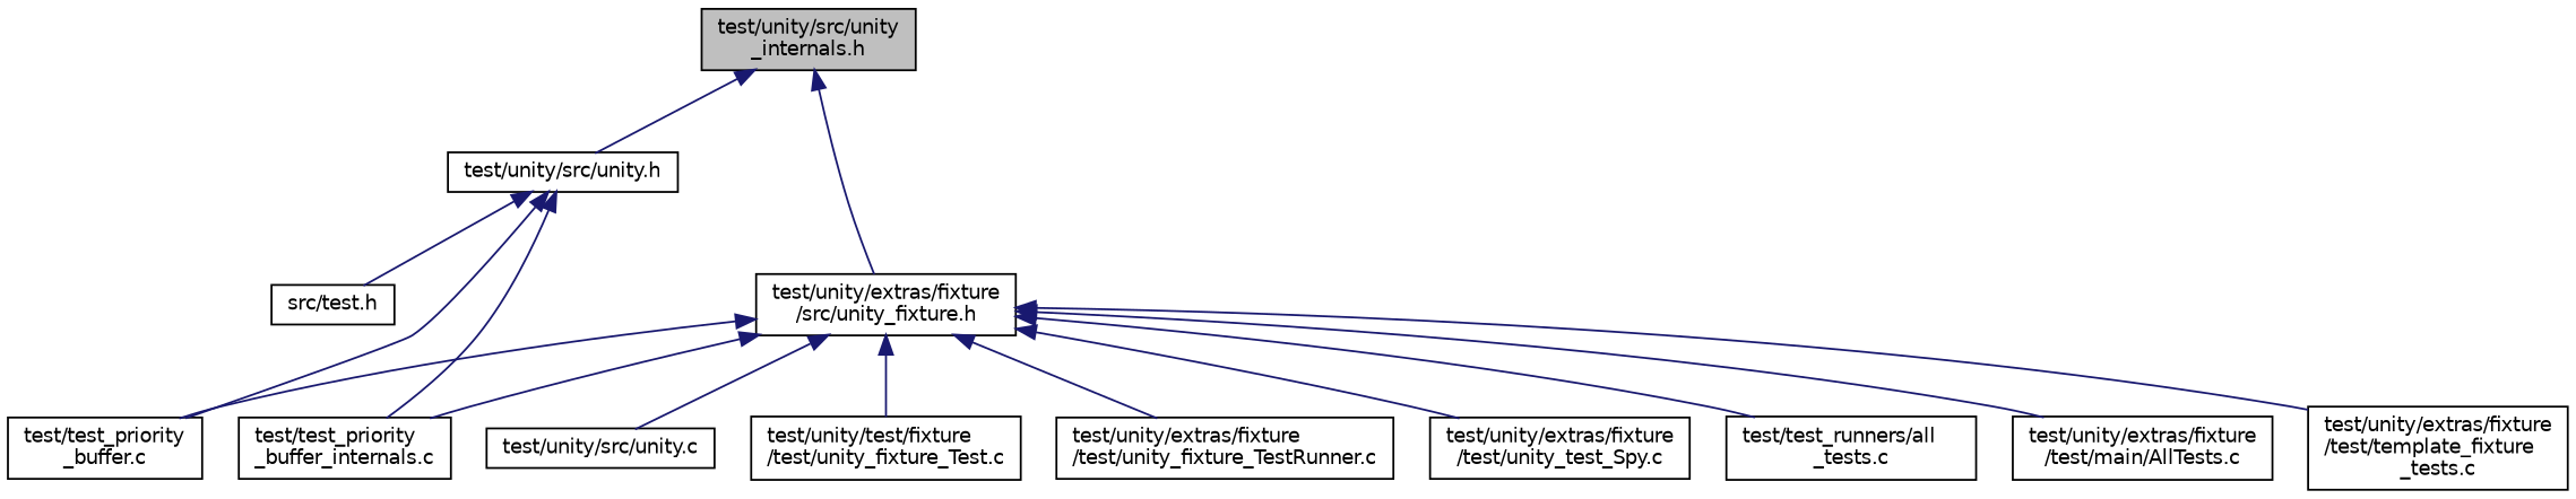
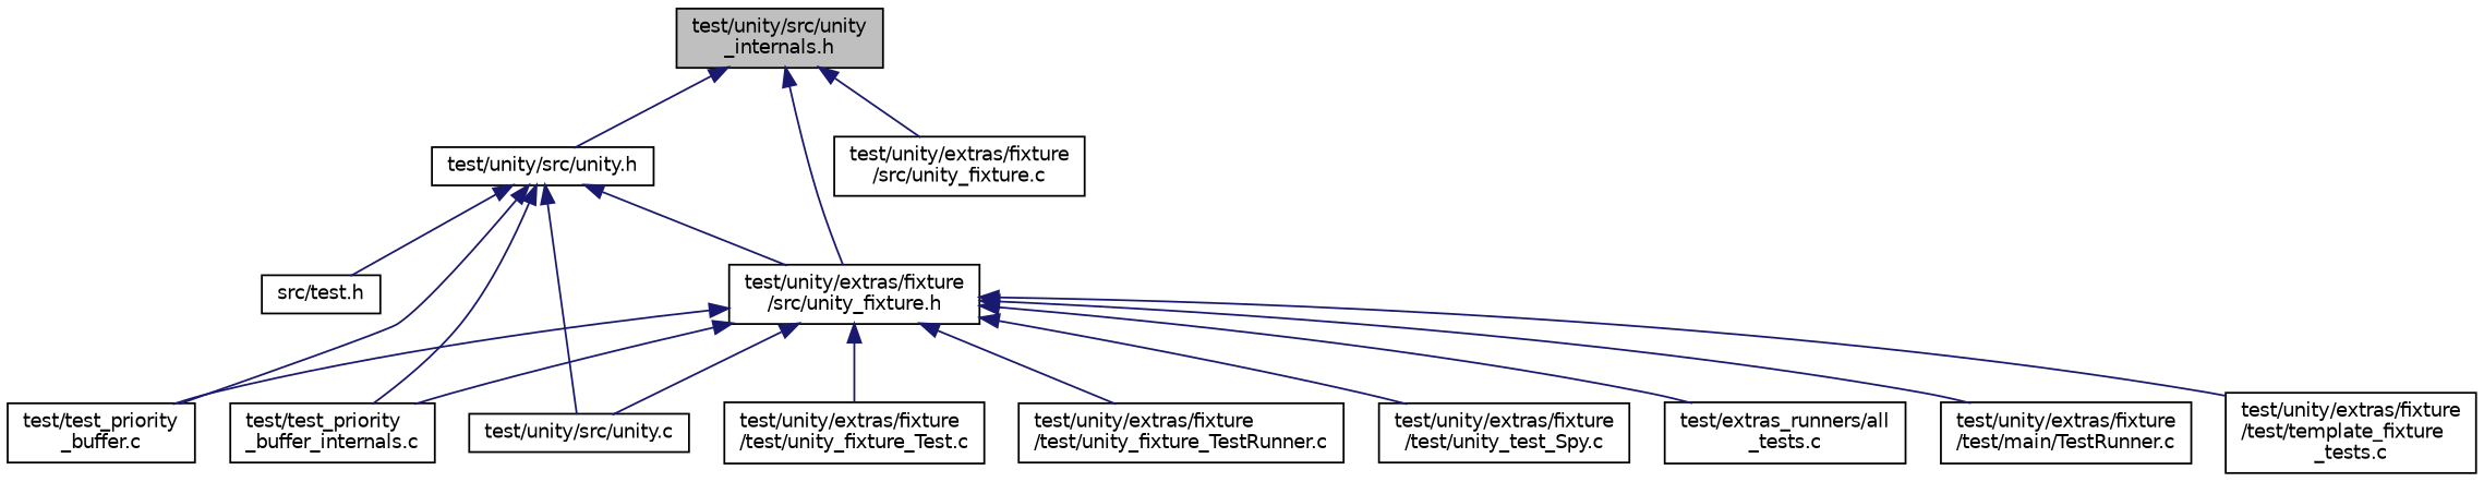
  digraph {
    node [color=black fillcolor=white fontname=Helvetica fontsize=10 shape=record style=filled]
    edge [color=midnightblue dir=back fontname=Helvetica fontsize=10 labelfontname=Helvetica labelfontsize=10 style=solid]
    n1 [fillcolor=grey75 fontcolor=black height=0.2 label="test/unity/src/unity\l_internals.h" width=0.4]
    n2 [height=0.2 label="test/unity/extras/fixture\l/src/unity_fixture.h" width=0.4]
+   n3 [height=0.2 label="test/unity/extras/fixture\l/src/unity_fixture.c" width=0.4]
    n4 [height=0.2 label="test/unity/src/unity.h" width=0.4]
    n5 [height=0.2 label="test/test_priority\l_buffer.c" width=0.4]
    n6 [height=0.2 label="test/test_priority\l_buffer_internals.c" width=0.4]
-   n7 [height=0.2 label="test/test_runners/all\l_tests.c" width=0.4]
-   n8 [height=0.2 label="test/unity/extras/fixture\l/test/main/AllTests.c" width=0.4]
+   n7 [height=0.2 label="test/extras_runners/all\l_tests.c" width=0.4]
+   n8 [height=0.2 label="test/unity/extras/fixture\l/test/main/TestRunner.c" width=0.4]
    n9 [height=0.2 label="test/unity/extras/fixture\l/test/template_fixture\l_tests.c" width=0.4]
-   n10 [height=0.2 label="test/unity/test/fixture\l/test/unity_fixture_Test.c" width=0.4]
+   n10 [height=0.2 label="test/unity/extras/fixture\l/test/unity_fixture_Test.c" width=0.4]
    n11 [height=0.2 label="test/unity/extras/fixture\l/test/unity_fixture_TestRunner.c" width=0.4]
    n12 [height=0.2 label="test/unity/extras/fixture\l/test/unity_test_Spy.c" width=0.4]
    n13 [height=0.2 label="test/unity/src/unity.c" width=0.4]
    n14 [height=0.2 label="src/test.h" width=0.4]
    n1 -> n2
+   n1 -> n3
    n1 -> n4
    n2 -> n5
    n2 -> n6
    n2 -> n7
    n2 -> n8
    n2 -> n9
    n2 -> n10
    n2 -> n11
    n2 -> n12
    n2 -> n13
+   n4 -> n2
    n4 -> n5
    n4 -> n6
+   n4 -> n13
    n4 -> n14
  }
